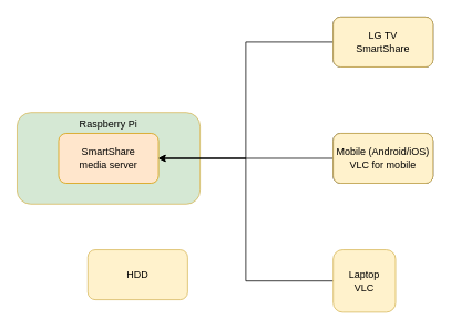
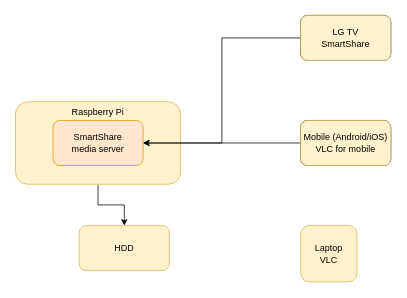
  <mxCell id="0" />
  <mxCell id="1" parent="0" />
- <mxCell id="3" value="Raspberry Pi" style="rounded=1;whiteSpace=wrap;html=1;verticalAlign=top;fillColor=#d5e8d4;strokeColor=#d6b656;" vertex="1" parent="1"><mxGeometry x="20" y="135" width="220" height="110" as="geometry" /></mxCell>
+ <mxCell id="2" style="edgeStyle=orthogonalEdgeStyle;rounded=0;orthogonalLoop=1;jettySize=auto;html=1;entryX=0.5;entryY=0;entryDx=0;entryDy=0;exitX=0.5;exitY=1;exitDx=0;exitDy=0;" edge="1" parent="1" source="3" target="5"><mxGeometry relative="1" as="geometry"><mxPoint x="80" y="250" as="sourcePoint" /></mxGeometry></mxCell>
+ <mxCell id="3" value="Raspberry Pi" style="rounded=1;whiteSpace=wrap;html=1;verticalAlign=top;fillColor=#fff2cc;strokeColor=#d6b656;" vertex="1" parent="1"><mxGeometry x="20" y="135" width="220" height="110" as="geometry" /></mxCell>
  <mxCell id="4" value="SmartShare&lt;br&gt;media server" style="rounded=1;whiteSpace=wrap;html=1;fillColor=#ffe6cc;strokeColor=#d79b00;" vertex="1" parent="1"><mxGeometry x="70" y="160" width="120" height="60" as="geometry" /></mxCell>
  <mxCell id="5" value="HDD" style="rounded=1;whiteSpace=wrap;html=1;fillColor=#fff2cc;strokeColor=#d6b656;" vertex="1" parent="1"><mxGeometry x="105" y="300" width="120" height="60" as="geometry" /></mxCell>
  <mxCell id="6" style="edgeStyle=orthogonalEdgeStyle;rounded=0;orthogonalLoop=1;jettySize=auto;html=1;exitX=0;exitY=0.5;exitDx=0;exitDy=0;entryX=1;entryY=0.5;entryDx=0;entryDy=0;" edge="1" parent="1" source="7" target="4"><mxGeometry relative="1" as="geometry" /></mxCell>
  <mxCell id="7" value="LG TV&lt;br&gt;SmartShare" style="rounded=1;whiteSpace=wrap;html=1;" vertex="1" parent="1"><mxGeometry x="400" y="20" width="120" height="60" as="geometry" /></mxCell>
  <mxCell id="8" style="edgeStyle=orthogonalEdgeStyle;rounded=0;orthogonalLoop=1;jettySize=auto;html=1;exitX=0;exitY=0.5;exitDx=0;exitDy=0;entryX=1;entryY=0.5;entryDx=0;entryDy=0;" edge="1" parent="1" source="9" target="4"><mxGeometry relative="1" as="geometry" /></mxCell>
  <mxCell id="9" value="Mobile (Android/iOS)&lt;br&gt;VLC for mobile" style="rounded=1;whiteSpace=wrap;html=1;" vertex="1" parent="1"><mxGeometry x="400" y="160" width="120" height="60" as="geometry" /></mxCell>
- <mxCell id="10" style="edgeStyle=orthogonalEdgeStyle;rounded=0;orthogonalLoop=1;jettySize=auto;html=1;exitX=0;exitY=0.5;exitDx=0;exitDy=0;entryX=1;entryY=0.5;entryDx=0;entryDy=0;" edge="1" parent="1" source="11" target="4"><mxGeometry relative="1" as="geometry" /></mxCell>
  <mxCell id="11" value="Laptop&lt;br&gt;VLC" style="rounded=1;whiteSpace=wrap;html=1;fillColor=#fff2cc;strokeColor=#d6b656;" vertex="1" parent="1"><mxGeometry x="400" y="300" width="75" height="75" as="geometry" /></mxCell>
  <mxCell id="12" value="LG TV&lt;br&gt;SmartShare" style="rounded=1;whiteSpace=wrap;html=1;fillColor=#fff2cc;strokeColor=#d6b656;" vertex="1" parent="1"><mxGeometry x="400" y="20" width="120" height="60" as="geometry" /></mxCell>
  <mxCell id="13" value="Mobile (Android/iOS)&lt;br&gt;VLC for mobile" style="rounded=1;whiteSpace=wrap;html=1;fillColor=#fff2cc;strokeColor=#d6b656;" vertex="1" parent="1"><mxGeometry x="400" y="160" width="120" height="60" as="geometry" /></mxCell>
